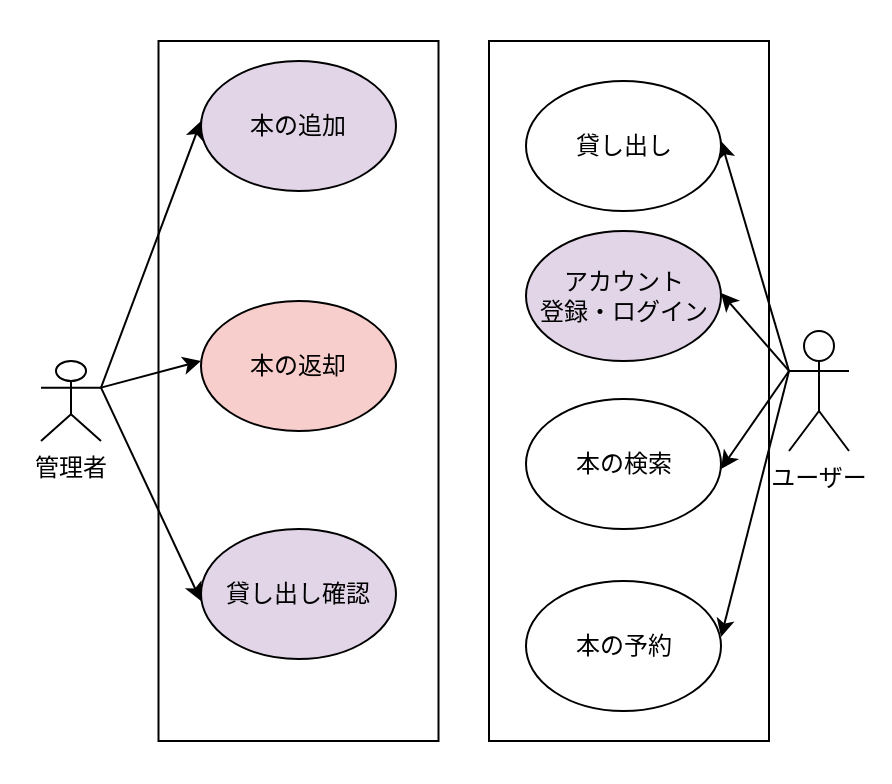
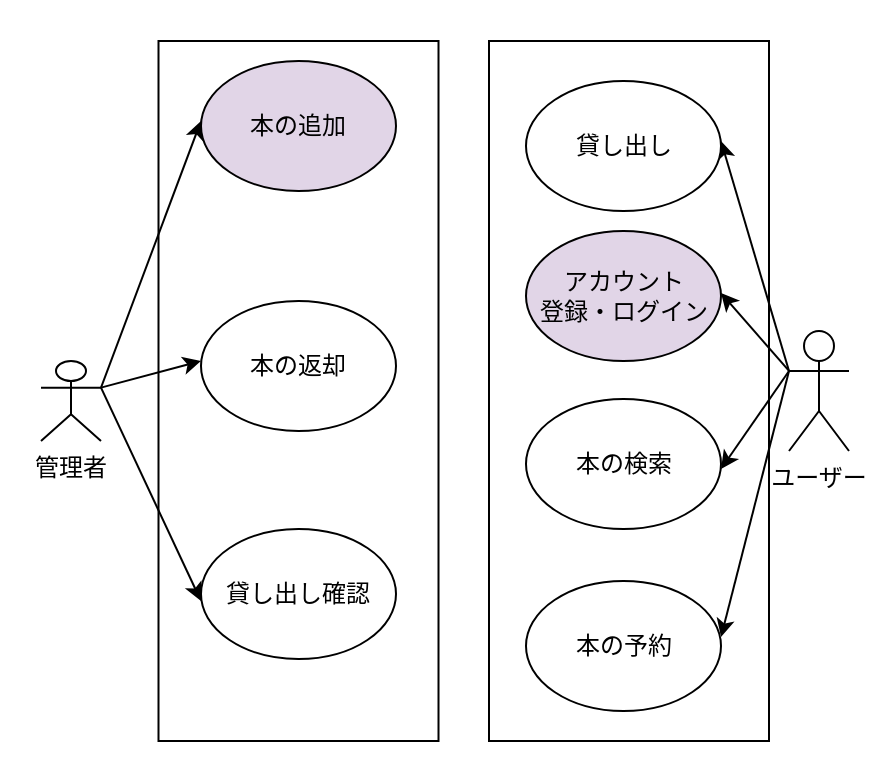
  <mxCell id="0" />
  <mxCell id="1" parent="0" />
  <mxCell id="2" value="" style="rounded=0;whiteSpace=wrap;html=1;" parent="1" vertex="1"><mxGeometry x="244" y="20" width="140" height="350" as="geometry" /></mxCell>
  <mxCell id="3" value="" style="rounded=0;whiteSpace=wrap;html=1;" parent="1" vertex="1"><mxGeometry x="78.75" y="20" width="140" height="350" as="geometry" /></mxCell>
  <mxCell id="4" value="管理者" style="shape=umlActor;verticalLabelPosition=bottom;verticalAlign=top;html=1;outlineConnect=0;" parent="1" vertex="1"><mxGeometry x="20" y="180" width="30" height="40" as="geometry" /></mxCell>
  <mxCell id="5" value="ユーザー" style="shape=umlActor;verticalLabelPosition=bottom;verticalAlign=top;html=1;outlineConnect=0;" parent="1" vertex="1"><mxGeometry x="394" y="165" width="30" height="60" as="geometry" /></mxCell>
  <mxCell id="6" value="" style="endArrow=classic;html=1;rounded=0;exitX=1;exitY=0.333;exitDx=0;exitDy=0;exitPerimeter=0;entryX=0;entryY=0.5;entryDx=0;entryDy=0;" parent="1" source="4" edge="1"><mxGeometry width="50" height="50" relative="1" as="geometry"><mxPoint x="220" y="210" as="sourcePoint" /><mxPoint x="100" y="60" as="targetPoint" /></mxGeometry></mxCell>
  <mxCell id="7" value="" style="endArrow=classic;html=1;rounded=0;exitX=1;exitY=0.333;exitDx=0;exitDy=0;exitPerimeter=0;entryX=0;entryY=0.5;entryDx=0;entryDy=0;" parent="1" source="4" edge="1"><mxGeometry width="50" height="50" relative="1" as="geometry"><mxPoint x="60" y="210" as="sourcePoint" /><mxPoint x="100" y="180" as="targetPoint" /></mxGeometry></mxCell>
  <mxCell id="8" value="" style="endArrow=classic;html=1;rounded=0;exitX=1;exitY=0.333;exitDx=0;exitDy=0;exitPerimeter=0;entryX=0;entryY=0.5;entryDx=0;entryDy=0;" parent="1" source="4" edge="1"><mxGeometry width="50" height="50" relative="1" as="geometry"><mxPoint x="70" y="220" as="sourcePoint" /><mxPoint x="100" y="300" as="targetPoint" /></mxGeometry></mxCell>
  <mxCell id="9" value="" style="endArrow=classic;html=1;rounded=0;exitX=0;exitY=0.333;exitDx=0;exitDy=0;exitPerimeter=0;entryX=1;entryY=0.5;entryDx=0;entryDy=0;" parent="1" source="5" edge="1"><mxGeometry width="50" height="50" relative="1" as="geometry"><mxPoint x="40" y="230" as="sourcePoint" /><mxPoint x="360" y="70" as="targetPoint" /></mxGeometry></mxCell>
  <mxCell id="10" value="" style="endArrow=classic;html=1;rounded=0;exitX=0;exitY=0.333;exitDx=0;exitDy=0;exitPerimeter=0;entryX=1;entryY=0.5;entryDx=0;entryDy=0;" parent="1" source="5" edge="1"><mxGeometry width="50" height="50" relative="1" as="geometry"><mxPoint x="50" y="240" as="sourcePoint" /><mxPoint x="360" y="146" as="targetPoint" /></mxGeometry></mxCell>
  <mxCell id="11" value="" style="endArrow=classic;html=1;rounded=0;exitX=0;exitY=0.333;exitDx=0;exitDy=0;exitPerimeter=0;entryX=1;entryY=0.5;entryDx=0;entryDy=0;" parent="1" source="5" edge="1"><mxGeometry width="50" height="50" relative="1" as="geometry"><mxPoint x="60" y="250" as="sourcePoint" /><mxPoint x="360" y="234" as="targetPoint" /></mxGeometry></mxCell>
  <mxCell id="12" value="" style="endArrow=classic;html=1;rounded=0;exitX=0;exitY=0.333;exitDx=0;exitDy=0;exitPerimeter=0;entryX=1;entryY=0.5;entryDx=0;entryDy=0;" parent="1" source="5" edge="1"><mxGeometry width="50" height="50" relative="1" as="geometry"><mxPoint x="70" y="260" as="sourcePoint" /><mxPoint x="360" y="318" as="targetPoint" /></mxGeometry></mxCell>
  <mxCell id="13" value="本の追加" style="ellipse;whiteSpace=wrap;html=1;fillColor=#e1d5e7;" vertex="1" parent="1"><mxGeometry x="100" y="30" width="97.5" height="65" as="geometry" /></mxCell>
- <mxCell id="14" value="本の返却" style="ellipse;whiteSpace=wrap;html=1;fillColor=#f8cecc;" vertex="1" parent="1"><mxGeometry x="100" y="150" width="97.5" height="65" as="geometry" /></mxCell>
- <mxCell id="15" value="貸し出し確認" style="ellipse;whiteSpace=wrap;html=1;fillColor=#e1d5e7;" vertex="1" parent="1"><mxGeometry x="100" y="264" width="97.5" height="65" as="geometry" /></mxCell>
+ <mxCell id="14" value="本の返却" style="ellipse;whiteSpace=wrap;html=1;" vertex="1" parent="1"><mxGeometry x="100" y="150" width="97.5" height="65" as="geometry" /></mxCell>
+ <mxCell id="15" value="貸し出し確認" style="ellipse;whiteSpace=wrap;html=1;" vertex="1" parent="1"><mxGeometry x="100" y="264" width="97.5" height="65" as="geometry" /></mxCell>
  <mxCell id="16" value="本の検索" style="ellipse;whiteSpace=wrap;html=1;" vertex="1" parent="1"><mxGeometry x="262.5" y="199" width="97.5" height="65" as="geometry" /></mxCell>
  <mxCell id="17" value="アカウント&lt;div&gt;登録・ログイン&lt;/div&gt;" style="ellipse;whiteSpace=wrap;html=1;fillColor=#e1d5e7;" vertex="1" parent="1"><mxGeometry x="262.5" y="115" width="97.5" height="65" as="geometry" /></mxCell>
  <mxCell id="18" value="貸し出し" style="ellipse;whiteSpace=wrap;html=1;" vertex="1" parent="1"><mxGeometry x="262.5" y="40" width="97.5" height="65" as="geometry" /></mxCell>
  <mxCell id="19" value="本の予約" style="ellipse;whiteSpace=wrap;html=1;" vertex="1" parent="1"><mxGeometry x="262.5" y="290" width="97.5" height="65" as="geometry" /></mxCell>
